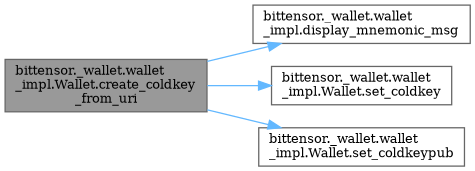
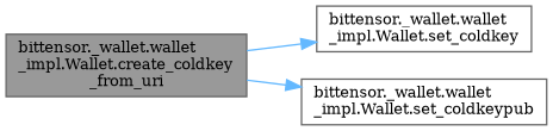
  digraph {
    rankdir=LR
    fontname="DejaVu Serif"
    node [color=grey40 fillcolor=white fontname="DejaVu Serif" fontsize=10 shape=box style=filled]
    edge [color=steelblue1 fontname="DejaVu Serif" fontsize=10 labelfontname=Helvetica labelfontsize=10 style=solid]
    n1 [color=gray40 fillcolor=grey60 fontcolor=black height=0.2 label="bittensor._wallet.wallet\l_impl.Wallet.create_coldkey\l_from_uri" width=0.4]
-   n2 [height=0.2 label="bittensor._wallet.wallet\l_impl.display_mnemonic_msg" width=0.4]
    n3 [height=0.2 label="bittensor._wallet.wallet\l_impl.Wallet.set_coldkey" width=0.4]
    n4 [height=0.2 label="bittensor._wallet.wallet\l_impl.Wallet.set_coldkeypub" width=0.4]
-   n1 -> n2
    n1 -> n3
    n1 -> n4
  }
